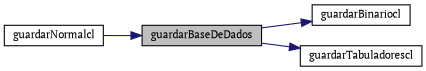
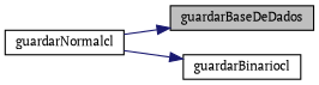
  digraph {
    fontname="PT Serif"
    rankdir=LR
    node [color=black fillcolor=white fontname="PT Serif" fontsize=10 shape=record style=filled]
    edge [color=midnightblue fontname="PT Serif" fontsize=10 labelfontname=Helvetica labelfontsize=10 style=solid]
    n1 [fillcolor=grey75 fontcolor=black height=0.2 label=guardarBaseDeDados width=0.4]
    n2 [height=0.2 label=guardarBinariocl width=0.4]
-   n3 [height=0.2 label=guardarTabuladorescl width=0.4]
    n4 [height=0.2 label=guardarNormalcl width=0.4]
-   n1 -> n2
-   n1 -> n3
+   n4 -> n2
    n4 -> n1
  }
